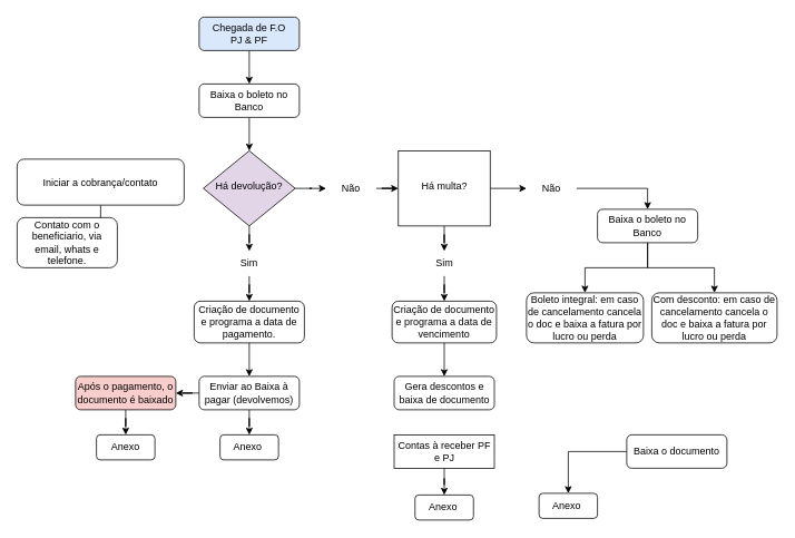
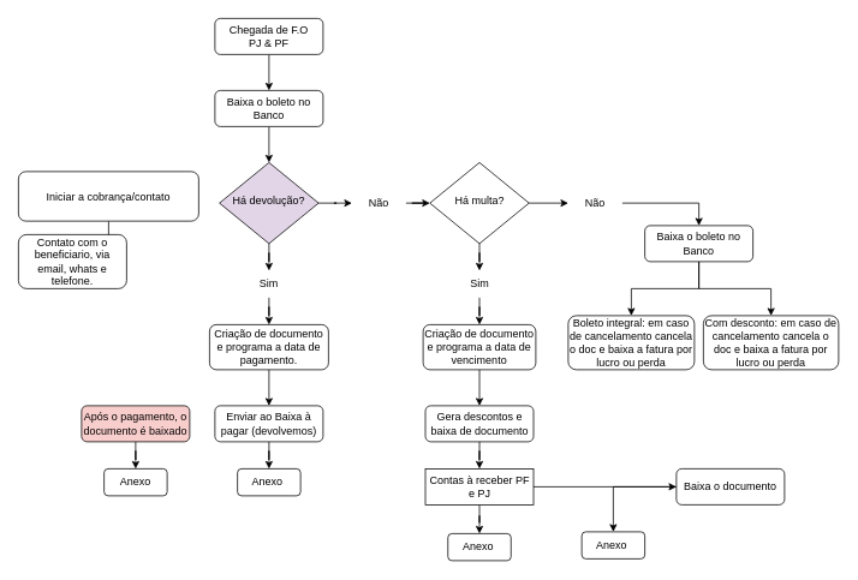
  <mxCell id="0" />
  <mxCell id="1" parent="0" />
  <mxCell id="2" value="" style="edgeStyle=orthogonalEdgeStyle;rounded=0;orthogonalLoop=1;jettySize=auto;html=1;" edge="1" parent="1" source="3" target="31"><mxGeometry relative="1" as="geometry" /></mxCell>
- <mxCell id="3" value="Chegada de F.O &lt;br&gt;PJ &amp;amp; PF" style="rounded=1;whiteSpace=wrap;html=1;fontSize=12;glass=0;strokeWidth=1;shadow=0;fillColor=#dae8fc;" parent="1" vertex="1"><mxGeometry x="238" y="20" width="120" height="40" as="geometry" /></mxCell>
+ <mxCell id="3" value="Chegada de F.O &lt;br&gt;PJ &amp;amp; PF" style="rounded=1;whiteSpace=wrap;html=1;fontSize=12;glass=0;strokeWidth=1;shadow=0;" parent="1" vertex="1"><mxGeometry x="238" y="20" width="120" height="40" as="geometry" /></mxCell>
  <mxCell id="4" value="" style="edgeStyle=orthogonalEdgeStyle;rounded=0;orthogonalLoop=1;jettySize=auto;html=1;" edge="1" parent="1" source="6" target="17"><mxGeometry relative="1" as="geometry" /></mxCell>
  <mxCell id="5" value="" style="edgeStyle=orthogonalEdgeStyle;rounded=0;orthogonalLoop=1;jettySize=auto;html=1;" edge="1" parent="1" source="6" target="15"><mxGeometry relative="1" as="geometry" /></mxCell>
  <mxCell id="6" value="Há devolução?" style="rhombus;whiteSpace=wrap;html=1;shadow=0;fontFamily=Helvetica;fontSize=12;align=center;strokeWidth=1;spacing=6;spacingTop=-4;fillColor=#e1d5e7;" parent="1" vertex="1"><mxGeometry x="243" y="180" width="110" height="90" as="geometry" /></mxCell>
  <mxCell id="7" value="" style="edgeStyle=orthogonalEdgeStyle;rounded=0;orthogonalLoop=1;jettySize=auto;html=1;" edge="1" parent="1" source="8" target="37"><mxGeometry relative="1" as="geometry" /></mxCell>
  <mxCell id="8" value="Iniciar a cobrança/contato" style="rounded=1;whiteSpace=wrap;html=1;fontSize=12;glass=0;strokeWidth=1;shadow=0;" parent="1" vertex="1"><mxGeometry x="20" y="190" width="200" height="55" as="geometry" /></mxCell>
  <mxCell id="9" value="" style="edgeStyle=orthogonalEdgeStyle;rounded=0;orthogonalLoop=1;jettySize=auto;html=1;" edge="1" parent="1" source="11" target="38"><mxGeometry relative="1" as="geometry" /></mxCell>
- <mxCell id="10" value="" style="edgeStyle=orthogonalEdgeStyle;rounded=0;orthogonalLoop=1;jettySize=auto;html=1;" edge="1" parent="1" source="11" target="40"><mxGeometry relative="1" as="geometry" /></mxCell>
  <mxCell id="11" value="Enviar ao Baixa à pagar (devolvemos)" style="rounded=1;whiteSpace=wrap;html=1;fontSize=12;glass=0;strokeWidth=1;shadow=0;" parent="1" vertex="1"><mxGeometry x="238" y="450" width="120" height="40" as="geometry" /></mxCell>
  <mxCell id="12" value="" style="edgeStyle=orthogonalEdgeStyle;rounded=0;orthogonalLoop=1;jettySize=auto;html=1;" edge="1" parent="1" source="13" target="11"><mxGeometry relative="1" as="geometry" /></mxCell>
  <mxCell id="13" value="Criação de documento e programa a data de pagamento." style="rounded=1;whiteSpace=wrap;html=1;fontSize=12;glass=0;strokeWidth=1;shadow=0;" parent="1" vertex="1"><mxGeometry x="232" y="360" width="132" height="50" as="geometry" /></mxCell>
  <mxCell id="14" value="" style="edgeStyle=orthogonalEdgeStyle;rounded=0;orthogonalLoop=1;jettySize=auto;html=1;" edge="1" parent="1" source="15" target="13"><mxGeometry relative="1" as="geometry" /></mxCell>
  <mxCell id="15" value="Sim" style="text;html=1;strokeColor=none;fillColor=none;align=center;verticalAlign=middle;whiteSpace=wrap;rounded=0;" parent="1" vertex="1"><mxGeometry x="268" y="300" width="60" height="30" as="geometry" /></mxCell>
  <mxCell id="16" value="" style="edgeStyle=orthogonalEdgeStyle;rounded=0;orthogonalLoop=1;jettySize=auto;html=1;" edge="1" parent="1" source="17" target="20"><mxGeometry relative="1" as="geometry" /></mxCell>
  <mxCell id="17" value="Não" style="text;html=1;strokeColor=none;fillColor=none;align=center;verticalAlign=middle;whiteSpace=wrap;rounded=0;" parent="1" vertex="1"><mxGeometry x="390" y="210" width="60" height="30" as="geometry" /></mxCell>
  <mxCell id="18" value="" style="edgeStyle=orthogonalEdgeStyle;rounded=0;orthogonalLoop=1;jettySize=auto;html=1;" edge="1" parent="1" source="20" target="24"><mxGeometry relative="1" as="geometry" /></mxCell>
  <mxCell id="19" value="" style="edgeStyle=orthogonalEdgeStyle;rounded=0;orthogonalLoop=1;jettySize=auto;html=1;" edge="1" parent="1" source="20" target="45"><mxGeometry relative="1" as="geometry" /></mxCell>
- <mxCell id="20" value="Há multa?" style="whiteSpace=wrap;html=1;shadow=0;fontFamily=Helvetica;fontSize=12;align=center;strokeWidth=1;spacing=6;spacingTop=-4;rounded=0;" parent="1" vertex="1"><mxGeometry x="476.5" y="180" width="110" height="90" as="geometry" /></mxCell>
+ <mxCell id="20" value="Há multa?" style="rhombus;whiteSpace=wrap;html=1;shadow=0;fontFamily=Helvetica;fontSize=12;align=center;strokeWidth=1;spacing=6;spacingTop=-4;" parent="1" vertex="1"><mxGeometry x="476.5" y="180" width="110" height="90" as="geometry" /></mxCell>
  <mxCell id="21" value="" style="edgeStyle=orthogonalEdgeStyle;rounded=0;orthogonalLoop=1;jettySize=auto;html=1;" edge="1" parent="1" source="22" target="26"><mxGeometry relative="1" as="geometry" /></mxCell>
  <mxCell id="22" value="Criação de documento e programa a data de vencimento" style="rounded=1;whiteSpace=wrap;html=1;fontSize=12;glass=0;strokeWidth=1;shadow=0;" parent="1" vertex="1"><mxGeometry x="469" y="360" width="125" height="50" as="geometry" /></mxCell>
  <mxCell id="23" value="" style="edgeStyle=orthogonalEdgeStyle;rounded=0;orthogonalLoop=1;jettySize=auto;html=1;" edge="1" parent="1" source="24" target="34"><mxGeometry relative="1" as="geometry" /></mxCell>
  <mxCell id="24" value="Não" style="text;html=1;strokeColor=none;fillColor=none;align=center;verticalAlign=middle;whiteSpace=wrap;rounded=0;" vertex="1" parent="1"><mxGeometry x="630" y="210" width="60" height="30" as="geometry" /></mxCell>
+ <mxCell id="25" value="" style="edgeStyle=orthogonalEdgeStyle;rounded=0;orthogonalLoop=1;jettySize=auto;html=1;" edge="1" parent="1" source="26" target="29"><mxGeometry relative="1" as="geometry" /></mxCell>
  <mxCell id="26" value="Gera descontos e baixa de documento" style="rounded=1;whiteSpace=wrap;html=1;fontSize=12;glass=0;strokeWidth=1;shadow=0;" vertex="1" parent="1"><mxGeometry x="471.5" y="450" width="120" height="40" as="geometry" /></mxCell>
+ <mxCell id="27" value="" style="edgeStyle=orthogonalEdgeStyle;rounded=0;orthogonalLoop=1;jettySize=auto;html=1;" edge="1" parent="1" source="29" target="42"><mxGeometry relative="1" as="geometry" /></mxCell>
  <mxCell id="28" value="" style="edgeStyle=orthogonalEdgeStyle;rounded=0;orthogonalLoop=1;jettySize=auto;html=1;" edge="1" parent="1" source="29" target="46"><mxGeometry relative="1" as="geometry" /></mxCell>
  <mxCell id="29" value="Contas à receber PF e PJ" style="whiteSpace=wrap;html=1;fontSize=12;glass=0;strokeWidth=1;shadow=0;rounded=0;" vertex="1" parent="1"><mxGeometry x="471.5" y="520" width="120" height="40" as="geometry" /></mxCell>
  <mxCell id="30" value="" style="edgeStyle=orthogonalEdgeStyle;rounded=0;orthogonalLoop=1;jettySize=auto;html=1;" edge="1" parent="1" source="31" target="6"><mxGeometry relative="1" as="geometry" /></mxCell>
  <mxCell id="31" value="Baixa o boleto no Banco" style="rounded=1;whiteSpace=wrap;html=1;fontSize=12;glass=0;strokeWidth=1;shadow=0;" vertex="1" parent="1"><mxGeometry x="238" y="100" width="120" height="40" as="geometry" /></mxCell>
  <mxCell id="32" value="" style="edgeStyle=orthogonalEdgeStyle;rounded=0;orthogonalLoop=1;jettySize=auto;html=1;" edge="1" parent="1" source="34" target="36"><mxGeometry relative="1" as="geometry" /></mxCell>
  <mxCell id="33" value="" style="edgeStyle=orthogonalEdgeStyle;rounded=0;orthogonalLoop=1;jettySize=auto;html=1;" edge="1" parent="1" source="34" target="35"><mxGeometry relative="1" as="geometry" /></mxCell>
  <mxCell id="34" value="Baixa o boleto no Banco" style="rounded=1;whiteSpace=wrap;html=1;fontSize=12;glass=0;strokeWidth=1;shadow=0;" vertex="1" parent="1"><mxGeometry x="715" y="250" width="120" height="40" as="geometry" /></mxCell>
  <mxCell id="35" value="Boleto integral: em caso de cancelamento cancela o doc e baixa a fatura por lucro ou perda" style="rounded=1;whiteSpace=wrap;html=1;fontSize=12;glass=0;strokeWidth=1;shadow=0;" vertex="1" parent="1"><mxGeometry x="630" y="350" width="140" height="60" as="geometry" /></mxCell>
  <mxCell id="36" value="Com desconto: em caso de cancelamento cancela o doc e baixa a fatura por lucro ou perda" style="rounded=1;whiteSpace=wrap;html=1;fontSize=12;glass=0;strokeWidth=1;shadow=0;" vertex="1" parent="1"><mxGeometry x="780" y="350" width="150" height="60" as="geometry" /></mxCell>
  <mxCell id="37" value="Contato com o beneficiario, via email, whats e telefone." style="rounded=1;whiteSpace=wrap;html=1;glass=0;strokeWidth=1;shadow=0;" vertex="1" parent="1"><mxGeometry x="20" y="260" width="120" height="60" as="geometry" /></mxCell>
  <mxCell id="38" value="Anexo&amp;nbsp;" style="rounded=1;whiteSpace=wrap;html=1;fontSize=12;glass=0;strokeWidth=1;shadow=0;" vertex="1" parent="1"><mxGeometry x="263" y="520" width="70" height="30" as="geometry" /></mxCell>
  <mxCell id="39" value="" style="edgeStyle=orthogonalEdgeStyle;rounded=0;orthogonalLoop=1;jettySize=auto;html=1;" edge="1" parent="1" source="40" target="43"><mxGeometry relative="1" as="geometry" /></mxCell>
  <mxCell id="40" value="Após o pagamento, o documento é baixado" style="whiteSpace=wrap;html=1;rounded=1;glass=0;strokeWidth=1;shadow=0;fillColor=#f8cecc;" vertex="1" parent="1"><mxGeometry x="90" y="450" width="120" height="40" as="geometry" /></mxCell>
  <mxCell id="41" value="" style="edgeStyle=orthogonalEdgeStyle;rounded=0;orthogonalLoop=1;jettySize=auto;html=1;" edge="1" parent="1" source="42" target="47"><mxGeometry relative="1" as="geometry" /></mxCell>
  <mxCell id="42" value="Baixa o documento" style="rounded=1;whiteSpace=wrap;html=1;fontSize=12;glass=0;strokeWidth=1;shadow=0;" vertex="1" parent="1"><mxGeometry x="750" y="520" width="120" height="40" as="geometry" /></mxCell>
  <mxCell id="43" value="Anexo" style="whiteSpace=wrap;html=1;rounded=1;glass=0;strokeWidth=1;shadow=0;" vertex="1" parent="1"><mxGeometry x="115" y="520" width="70" height="30" as="geometry" /></mxCell>
  <mxCell id="44" value="" style="edgeStyle=orthogonalEdgeStyle;rounded=0;orthogonalLoop=1;jettySize=auto;html=1;" edge="1" parent="1" source="45" target="22"><mxGeometry relative="1" as="geometry" /></mxCell>
  <mxCell id="45" value="Sim" style="text;html=1;strokeColor=none;fillColor=none;align=center;verticalAlign=middle;whiteSpace=wrap;rounded=0;" vertex="1" parent="1"><mxGeometry x="501.5" y="300" width="60" height="30" as="geometry" /></mxCell>
  <mxCell id="46" value="Anexo&amp;nbsp;" style="rounded=1;whiteSpace=wrap;html=1;fontSize=12;glass=0;strokeWidth=1;shadow=0;" vertex="1" parent="1"><mxGeometry x="496.5" y="592" width="70" height="30" as="geometry" /></mxCell>
  <mxCell id="47" value="Anexo&amp;nbsp;" style="rounded=1;whiteSpace=wrap;html=1;fontSize=12;glass=0;strokeWidth=1;shadow=0;" vertex="1" parent="1"><mxGeometry x="645" y="590" width="70" height="30" as="geometry" /></mxCell>
